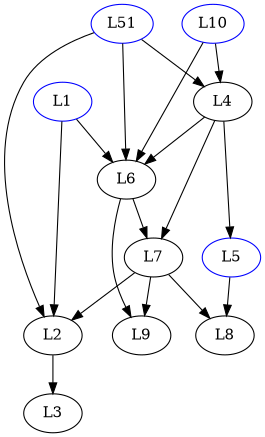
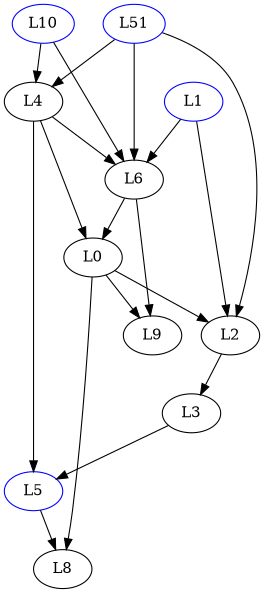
  strict digraph {
    node [color=black]
    edge [color=black]
    n1 [color=blue label=L1]
    n2 [label=L6]
    n3 [label=L2]
-   n4 [label=L7]
+   n4 [label=L0]
    n5 [label=L9]
    n6 [label=L3]
    n7 [label=L4]
    n8 [color=blue label=L5]
    n9 [label=L8]
    n10 [color=blue label=L10]
    n11 [color=blue label=L51]
    n1 -> n2
    n1 -> n3
    n2 -> n4
    n2 -> n5
    n3 -> n6
    n4 -> n3
    n4 -> n5
    n4 -> n9
+   n6 -> n8
    n7 -> n2
    n7 -> n4
    n7 -> n8
    n8 -> n9
    n10 -> n2
    n10 -> n7
    n11 -> n2
    n11 -> n3
    n11 -> n7
  }
